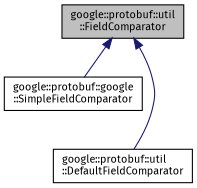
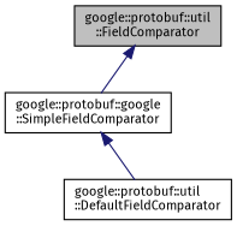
  digraph {
    fontname="Fira Sans"
    node [color=black fillcolor=white fontname="Fira Sans" fontsize=10 shape=record style=filled]
    edge [color=midnightblue dir=back fontname="Fira Sans" fontsize=10 labelfontname=Helvetica labelfontsize=10 style=solid]
    n1 [fillcolor=grey75 fontcolor=black height=0.2 label="google::protobuf::util\l::FieldComparator" width=0.4]
    n2 [height=0.2 label="google::protobuf::google\l::SimpleFieldComparator" width=0.4]
    n3 [height=0.2 label="google::protobuf::util\l::DefaultFieldComparator" width=0.4]
    n1 -> n2
-   n1 -> n3
+   n2 -> n3
  }
